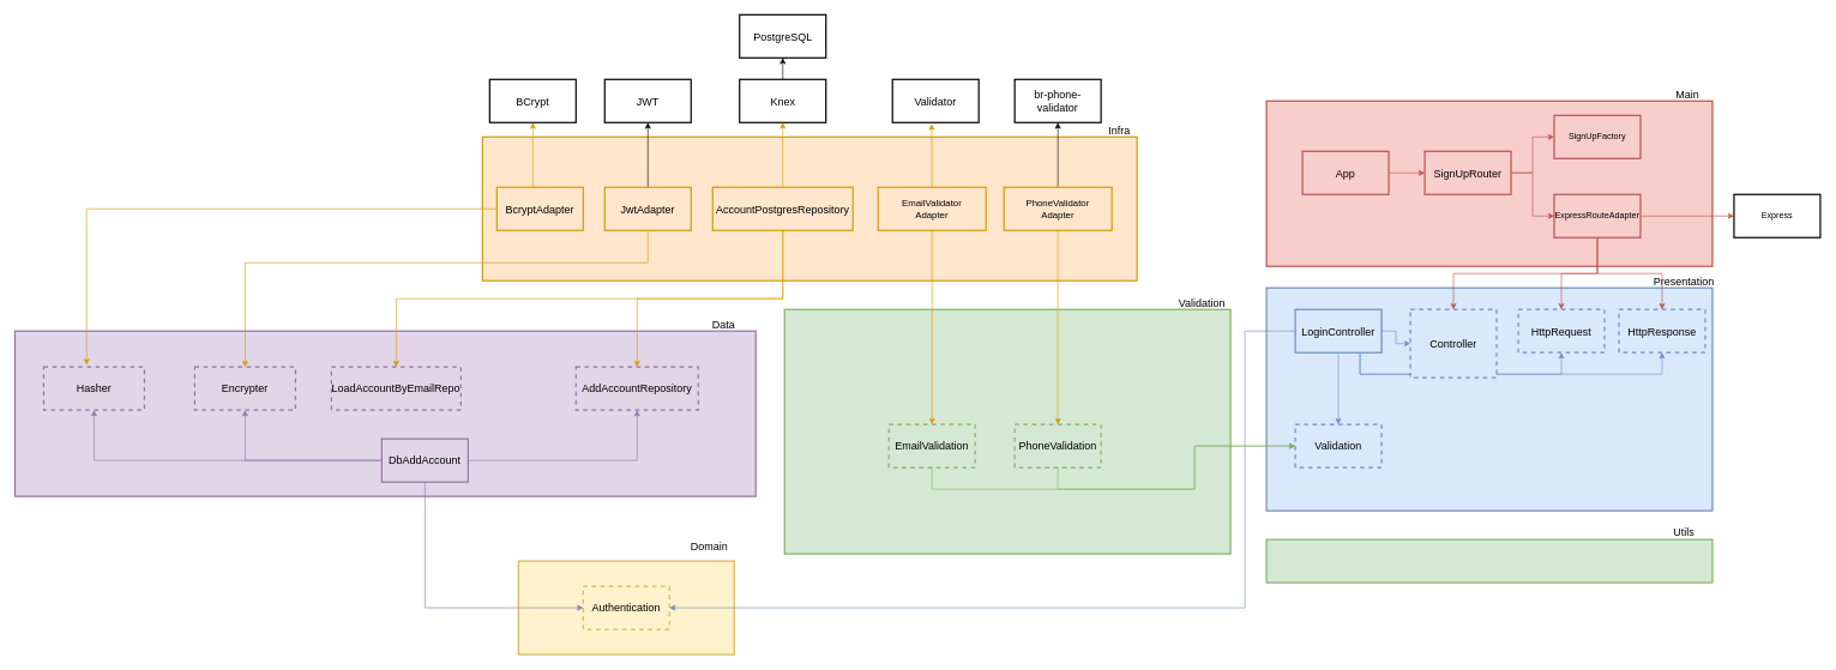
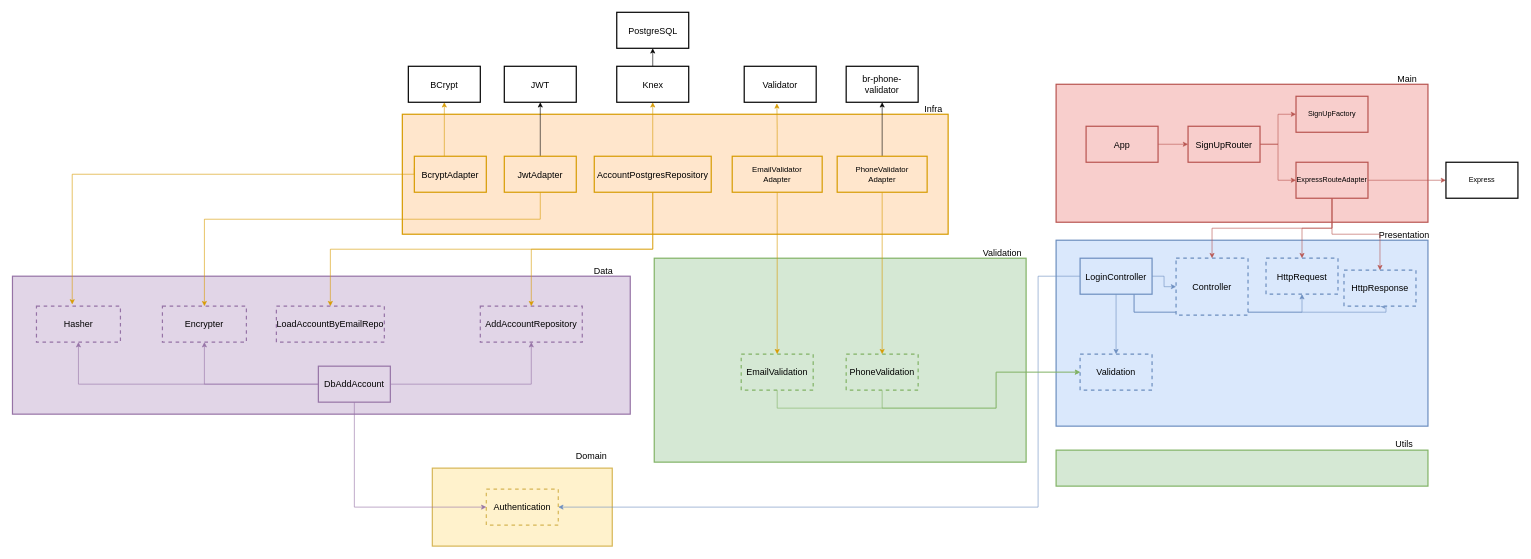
  <mxCell id="0" />
  <mxCell id="1" parent="0" />
  <mxCell id="2" value="" style="rounded=0;whiteSpace=wrap;html=1;strokeWidth=2;fillColor=#d5e8d4;strokeColor=#82b366;" parent="1" vertex="1"><mxGeometry x="1090" y="430" width="620" height="340" as="geometry" /></mxCell>
  <mxCell id="3" value="" style="rounded=0;whiteSpace=wrap;html=1;strokeWidth=2;fillColor=#fff2cc;strokeColor=#d6b656;" parent="1" vertex="1"><mxGeometry x="720" y="780" width="300" height="130" as="geometry" /></mxCell>
  <mxCell id="4" value="&lt;font style=&quot;font-size: 15px&quot;&gt;Domain&lt;/font&gt;" style="text;html=1;resizable=0;autosize=1;align=center;verticalAlign=middle;points=[];fillColor=none;strokeColor=none;rounded=0;dashed=1;" parent="1" vertex="1"><mxGeometry x="950" y="750" width="70" height="20" as="geometry" /></mxCell>
  <mxCell id="5" value="" style="rounded=0;whiteSpace=wrap;html=1;strokeWidth=2;fillColor=#dae8fc;strokeColor=#6c8ebf;" parent="1" vertex="1"><mxGeometry x="1760" y="400" width="620" height="310" as="geometry" /></mxCell>
  <mxCell id="6" value="&lt;font style=&quot;font-size: 15px&quot;&gt;Authentication&lt;/font&gt;" style="rounded=0;whiteSpace=wrap;html=1;strokeWidth=2;dashed=1;fillColor=#fff2cc;strokeColor=#d6b656;" parent="1" vertex="1"><mxGeometry x="810" y="815" width="120" height="60" as="geometry" /></mxCell>
  <mxCell id="7" style="edgeStyle=orthogonalEdgeStyle;rounded=0;orthogonalLoop=1;jettySize=auto;html=1;exitX=0;exitY=0.5;exitDx=0;exitDy=0;entryX=1;entryY=0.5;entryDx=0;entryDy=0;fillColor=#dae8fc;strokeColor=#6c8ebf;" parent="1" source="12" target="6" edge="1"><mxGeometry relative="1" as="geometry"><Array as="points"><mxPoint x="1730" y="460" /><mxPoint x="1730" y="845" /></Array></mxGeometry></mxCell>
  <mxCell id="8" style="edgeStyle=orthogonalEdgeStyle;rounded=0;orthogonalLoop=1;jettySize=auto;html=1;exitX=1;exitY=0.5;exitDx=0;exitDy=0;fillColor=#dae8fc;strokeColor=#6c8ebf;" parent="1" source="12" target="13" edge="1"><mxGeometry relative="1" as="geometry" /></mxCell>
  <mxCell id="9" style="edgeStyle=orthogonalEdgeStyle;rounded=0;orthogonalLoop=1;jettySize=auto;html=1;exitX=0.75;exitY=1;exitDx=0;exitDy=0;entryX=0.5;entryY=1;entryDx=0;entryDy=0;fillColor=#dae8fc;strokeColor=#6c8ebf;" parent="1" source="12" target="14" edge="1"><mxGeometry relative="1" as="geometry"><Array as="points"><mxPoint x="1890" y="520" /><mxPoint x="2170" y="520" /></Array></mxGeometry></mxCell>
  <mxCell id="10" style="edgeStyle=orthogonalEdgeStyle;rounded=0;orthogonalLoop=1;jettySize=auto;html=1;exitX=0.75;exitY=1;exitDx=0;exitDy=0;entryX=0.5;entryY=1;entryDx=0;entryDy=0;fillColor=#dae8fc;strokeColor=#6c8ebf;" parent="1" source="12" target="15" edge="1"><mxGeometry relative="1" as="geometry"><Array as="points"><mxPoint x="1890" y="520" /><mxPoint x="2310" y="520" /></Array></mxGeometry></mxCell>
  <mxCell id="11" style="edgeStyle=orthogonalEdgeStyle;rounded=0;orthogonalLoop=1;jettySize=auto;html=1;exitX=0.5;exitY=1;exitDx=0;exitDy=0;entryX=0.5;entryY=0;entryDx=0;entryDy=0;fillColor=#dae8fc;strokeColor=#6c8ebf;" parent="1" source="12" target="19" edge="1"><mxGeometry relative="1" as="geometry" /></mxCell>
  <mxCell id="12" value="&lt;font style=&quot;font-size: 15px&quot;&gt;LoginController&lt;/font&gt;" style="rounded=0;whiteSpace=wrap;html=1;strokeWidth=2;strokeColor=#6c8ebf;fillColor=#dae8fc;" parent="1" vertex="1"><mxGeometry x="1800" y="430" width="120" height="60" as="geometry" /></mxCell>
  <mxCell id="13" value="&lt;font style=&quot;font-size: 15px&quot;&gt;Controller&lt;/font&gt;" style="rounded=0;whiteSpace=wrap;html=1;strokeWidth=2;fillColor=#dae8fc;dashed=1;strokeColor=#6c8ebf;" parent="1" vertex="1"><mxGeometry x="1960" y="430" width="120" height="95" as="geometry" /></mxCell>
  <mxCell id="14" value="&lt;font style=&quot;font-size: 15px&quot;&gt;HttpRequest&lt;/font&gt;" style="rounded=0;whiteSpace=wrap;html=1;strokeWidth=2;fillColor=#dae8fc;dashed=1;strokeColor=#6c8ebf;" parent="1" vertex="1"><mxGeometry x="2110" y="430" width="120" height="60" as="geometry" /></mxCell>
- <mxCell id="15" value="&lt;font style=&quot;font-size: 15px&quot;&gt;HttpResponse&lt;/font&gt;" style="rounded=0;whiteSpace=wrap;html=1;strokeWidth=2;fillColor=#dae8fc;dashed=1;strokeColor=#6c8ebf;" parent="1" vertex="1"><mxGeometry x="2250" y="430" width="120" height="60" as="geometry" /></mxCell>
+ <mxCell id="15" value="&lt;font style=&quot;font-size: 15px&quot;&gt;HttpResponse&lt;/font&gt;" style="rounded=0;whiteSpace=wrap;html=1;strokeWidth=2;fillColor=#dae8fc;dashed=1;strokeColor=#6c8ebf;" parent="1" vertex="1"><mxGeometry x="2240" y="450" width="120" height="60" as="geometry" /></mxCell>
  <mxCell id="16" value="&lt;font style=&quot;font-size: 15px&quot;&gt;Presentation&lt;/font&gt;" style="text;html=1;resizable=0;autosize=1;align=center;verticalAlign=middle;points=[];fillColor=none;strokeColor=none;rounded=0;dashed=1;" parent="1" vertex="1"><mxGeometry x="2290" y="380" width="100" height="20" as="geometry" /></mxCell>
  <mxCell id="17" value="" style="rounded=0;whiteSpace=wrap;html=1;strokeWidth=2;fillColor=#d5e8d4;strokeColor=#82b366;" parent="1" vertex="1"><mxGeometry x="1760" y="750" width="620" height="60" as="geometry" /></mxCell>
  <mxCell id="18" value="&lt;font style=&quot;font-size: 15px&quot;&gt;Utils&lt;/font&gt;" style="text;html=1;resizable=0;autosize=1;align=center;verticalAlign=middle;points=[];fillColor=none;strokeColor=none;rounded=0;dashed=1;" parent="1" vertex="1"><mxGeometry x="2320" y="730" width="40" height="20" as="geometry" /></mxCell>
  <mxCell id="19" value="&lt;font style=&quot;font-size: 15px&quot;&gt;Validation&lt;br&gt;&lt;/font&gt;" style="rounded=0;whiteSpace=wrap;html=1;strokeWidth=2;fillColor=#dae8fc;dashed=1;strokeColor=#6c8ebf;" parent="1" vertex="1"><mxGeometry x="1800" y="590" width="120" height="60" as="geometry" /></mxCell>
  <mxCell id="20" value="&lt;span style=&quot;font-size: 15px&quot;&gt;EmailValidation&lt;/span&gt;" style="rounded=0;whiteSpace=wrap;html=1;strokeWidth=2;fillColor=#d5e8d4;dashed=1;strokeColor=#82b366;" parent="1" vertex="1"><mxGeometry x="1235" y="590" width="120" height="60" as="geometry" /></mxCell>
  <mxCell id="21" value="" style="rounded=0;whiteSpace=wrap;html=1;strokeWidth=2;fillColor=#f8cecc;strokeColor=#b85450;" parent="1" vertex="1"><mxGeometry x="1760" width="620" height="230" as="geometry" y="140" /></mxCell>
  <mxCell id="22" style="edgeStyle=orthogonalEdgeStyle;rounded=0;orthogonalLoop=1;jettySize=auto;html=1;exitX=1;exitY=0.5;exitDx=0;exitDy=0;entryX=0;entryY=0.5;entryDx=0;entryDy=0;fillColor=#f8cecc;strokeColor=#b85450;" parent="1" source="23" target="26" edge="1"><mxGeometry relative="1" as="geometry" /></mxCell>
  <mxCell id="23" value="&lt;font style=&quot;font-size: 15px&quot;&gt;App&lt;/font&gt;" style="rounded=0;whiteSpace=wrap;html=1;strokeWidth=2;fillColor=#f8cecc;strokeColor=#b85450;" parent="1" vertex="1"><mxGeometry x="1810" y="210" width="120" height="60" as="geometry" /></mxCell>
  <mxCell id="24" style="edgeStyle=orthogonalEdgeStyle;rounded=0;orthogonalLoop=1;jettySize=auto;html=1;exitX=1;exitY=0.5;exitDx=0;exitDy=0;entryX=0;entryY=0.5;entryDx=0;entryDy=0;fillColor=#f8cecc;strokeColor=#b85450;" parent="1" source="26" target="27" edge="1"><mxGeometry relative="1" as="geometry" /></mxCell>
  <mxCell id="25" style="edgeStyle=orthogonalEdgeStyle;rounded=0;orthogonalLoop=1;jettySize=auto;html=1;exitX=1;exitY=0.5;exitDx=0;exitDy=0;entryX=0;entryY=0.5;entryDx=0;entryDy=0;fillColor=#f8cecc;strokeColor=#b85450;" parent="1" source="26" target="32" edge="1"><mxGeometry relative="1" as="geometry" /></mxCell>
  <mxCell id="26" value="&lt;font style=&quot;font-size: 15px&quot;&gt;SignUpRouter&lt;/font&gt;" style="rounded=0;whiteSpace=wrap;html=1;strokeWidth=2;fillColor=#f8cecc;strokeColor=#b85450;" parent="1" vertex="1"><mxGeometry x="1980" y="210" width="120" height="60" as="geometry" /></mxCell>
  <mxCell id="27" value="SignUpFactory" style="rounded=0;whiteSpace=wrap;html=1;strokeWidth=2;fillColor=#f8cecc;strokeColor=#b85450;" parent="1" vertex="1"><mxGeometry x="2160" y="160" width="120" height="60" as="geometry" /></mxCell>
  <mxCell id="28" style="edgeStyle=orthogonalEdgeStyle;rounded=0;orthogonalLoop=1;jettySize=auto;html=1;exitX=1;exitY=0.5;exitDx=0;exitDy=0;entryX=0;entryY=0.5;entryDx=0;entryDy=0;fillColor=#f8cecc;strokeColor=#b85450;" parent="1" source="32" target="33" edge="1"><mxGeometry relative="1" as="geometry" /></mxCell>
  <mxCell id="29" style="edgeStyle=orthogonalEdgeStyle;rounded=0;orthogonalLoop=1;jettySize=auto;html=1;exitX=0.5;exitY=1;exitDx=0;exitDy=0;entryX=0.5;entryY=0;entryDx=0;entryDy=0;fillColor=#f8cecc;strokeColor=#b85450;" parent="1" source="32" target="13" edge="1"><mxGeometry relative="1" as="geometry" /></mxCell>
  <mxCell id="30" style="edgeStyle=orthogonalEdgeStyle;rounded=0;orthogonalLoop=1;jettySize=auto;html=1;exitX=0.5;exitY=1;exitDx=0;exitDy=0;entryX=0.5;entryY=0;entryDx=0;entryDy=0;fillColor=#f8cecc;strokeColor=#b85450;" parent="1" source="32" target="14" edge="1"><mxGeometry relative="1" as="geometry" /></mxCell>
  <mxCell id="31" style="edgeStyle=orthogonalEdgeStyle;rounded=0;orthogonalLoop=1;jettySize=auto;html=1;exitX=0.5;exitY=1;exitDx=0;exitDy=0;entryX=0.5;entryY=0;entryDx=0;entryDy=0;fillColor=#f8cecc;strokeColor=#b85450;" parent="1" source="32" target="15" edge="1"><mxGeometry relative="1" as="geometry" /></mxCell>
  <mxCell id="32" value="ExpressRouteAdapter" style="rounded=0;whiteSpace=wrap;html=1;strokeWidth=2;fillColor=#f8cecc;strokeColor=#b85450;" parent="1" vertex="1"><mxGeometry x="2160" y="270" width="120" height="60" as="geometry" /></mxCell>
  <mxCell id="33" value="Express&lt;br&gt;" style="rounded=0;whiteSpace=wrap;html=1;strokeWidth=2;fillColor=#ffffff;gradientColor=none;" parent="1" vertex="1"><mxGeometry x="2410" y="270" width="120" height="60" as="geometry" /></mxCell>
  <mxCell id="34" value="&lt;font style=&quot;font-size: 15px&quot;&gt;Main&lt;/font&gt;" style="text;html=1;resizable=0;autosize=1;align=center;verticalAlign=middle;points=[];fillColor=none;strokeColor=none;rounded=0;dashed=1;" parent="1" vertex="1"><mxGeometry x="2320" y="120" width="50" height="20" as="geometry" /></mxCell>
  <mxCell id="35" value="" style="rounded=0;whiteSpace=wrap;html=1;strokeWidth=2;fillColor=#e1d5e7;strokeColor=#9673a6;" parent="1" vertex="1"><mxGeometry x="20" y="460" width="1030" height="230" as="geometry" /></mxCell>
  <mxCell id="36" value="&lt;font style=&quot;font-size: 15px&quot;&gt;Data&lt;/font&gt;" style="text;html=1;resizable=0;autosize=1;align=center;verticalAlign=middle;points=[];fillColor=none;strokeColor=none;rounded=0;dashed=1;" parent="1" vertex="1"><mxGeometry x="980" y="440" width="50" height="20" as="geometry" /></mxCell>
  <mxCell id="37" value="&lt;font style=&quot;font-size: 15px&quot;&gt;Hasher&lt;/font&gt;" style="rounded=0;whiteSpace=wrap;html=1;strokeWidth=2;fillColor=#e1d5e7;strokeColor=#9673a6;dashed=1;" parent="1" vertex="1"><mxGeometry x="60" y="510" width="140" height="60" as="geometry" /></mxCell>
  <mxCell id="38" value="&lt;font style=&quot;font-size: 15px&quot;&gt;AddAccountRepository&lt;/font&gt;" style="rounded=0;whiteSpace=wrap;html=1;strokeWidth=2;fillColor=#e1d5e7;strokeColor=#9673a6;dashed=1;" parent="1" vertex="1"><mxGeometry x="800" y="510" width="170" height="60" as="geometry" /></mxCell>
  <mxCell id="39" style="edgeStyle=orthogonalEdgeStyle;rounded=0;orthogonalLoop=1;jettySize=auto;html=1;exitX=0;exitY=0.5;exitDx=0;exitDy=0;entryX=0.5;entryY=1;entryDx=0;entryDy=0;fillColor=#e1d5e7;strokeColor=#9673a6;" parent="1" source="43" target="37" edge="1"><mxGeometry relative="1" as="geometry"><mxPoint x="350" y="635" as="sourcePoint" /></mxGeometry></mxCell>
  <mxCell id="40" style="edgeStyle=orthogonalEdgeStyle;rounded=0;orthogonalLoop=1;jettySize=auto;html=1;exitX=1;exitY=0.5;exitDx=0;exitDy=0;entryX=0.5;entryY=1;entryDx=0;entryDy=0;fillColor=#e1d5e7;strokeColor=#9673a6;" parent="1" source="43" target="38" edge="1"><mxGeometry relative="1" as="geometry" /></mxCell>
  <mxCell id="41" style="edgeStyle=orthogonalEdgeStyle;rounded=0;orthogonalLoop=1;jettySize=auto;html=1;exitX=0.5;exitY=1;exitDx=0;exitDy=0;entryX=0;entryY=0.5;entryDx=0;entryDy=0;fillColor=#e1d5e7;strokeColor=#9673a6;" parent="1" source="43" target="6" edge="1"><mxGeometry relative="1" as="geometry" /></mxCell>
  <mxCell id="42" style="edgeStyle=orthogonalEdgeStyle;rounded=0;orthogonalLoop=1;jettySize=auto;html=1;exitX=0;exitY=0.5;exitDx=0;exitDy=0;fillColor=#e1d5e7;strokeColor=#9673a6;" parent="1" source="43" target="58" edge="1"><mxGeometry relative="1" as="geometry"><mxPoint x="350" y="620" as="sourcePoint" /></mxGeometry></mxCell>
  <mxCell id="43" value="&lt;font style=&quot;font-size: 15px&quot;&gt;DbAddAccount&lt;br&gt;&lt;/font&gt;" style="rounded=0;whiteSpace=wrap;html=1;strokeWidth=2;fillColor=#e1d5e7;strokeColor=#9673a6;" parent="1" vertex="1"><mxGeometry x="530" y="610" width="120" height="60" as="geometry" /></mxCell>
  <mxCell id="44" value="" style="rounded=0;whiteSpace=wrap;html=1;strokeWidth=2;fillColor=#ffe6cc;strokeColor=#d79b00;" parent="1" vertex="1"><mxGeometry x="670" y="190" width="910" height="200" as="geometry" /></mxCell>
  <mxCell id="45" value="&lt;font style=&quot;font-size: 15px&quot;&gt;Infra&lt;/font&gt;" style="text;html=1;resizable=0;autosize=1;align=center;verticalAlign=middle;points=[];fillColor=none;strokeColor=none;rounded=0;dashed=1;" parent="1" vertex="1"><mxGeometry x="1530" y="170" width="50" height="20" as="geometry" /></mxCell>
  <mxCell id="46" style="edgeStyle=orthogonalEdgeStyle;rounded=0;orthogonalLoop=1;jettySize=auto;html=1;exitX=0;exitY=0.5;exitDx=0;exitDy=0;entryX=0.5;entryY=1;entryDx=0;entryDy=0;fillColor=#ffe6cc;strokeColor=#d79b00;" parent="1" source="47" target="48" edge="1"><mxGeometry relative="1" as="geometry"><mxPoint x="820" y="100" as="targetPoint" /><Array as="points"><mxPoint x="690" y="280" /><mxPoint x="740" y="280" /></Array></mxGeometry></mxCell>
  <mxCell id="47" value="&lt;font style=&quot;font-size: 15px&quot;&gt;BcryptAdapter&lt;/font&gt;" style="rounded=0;whiteSpace=wrap;html=1;strokeWidth=2;fillColor=#ffe6cc;strokeColor=#d79b00;" parent="1" vertex="1"><mxGeometry x="690" y="260" width="120" height="60" as="geometry" /></mxCell>
  <mxCell id="48" value="&lt;font style=&quot;font-size: 15px&quot;&gt;BCrypt&lt;/font&gt;" style="rounded=0;whiteSpace=wrap;html=1;strokeWidth=2;fillColor=#ffffff;gradientColor=none;" parent="1" vertex="1"><mxGeometry x="680" y="110" width="120" height="60" as="geometry" /></mxCell>
  <mxCell id="49" style="edgeStyle=orthogonalEdgeStyle;rounded=0;orthogonalLoop=1;jettySize=auto;html=1;exitX=0.5;exitY=1;exitDx=0;exitDy=0;fillColor=#ffe6cc;strokeColor=#d79b00;" parent="1" source="52" target="38" edge="1"><mxGeometry relative="1" as="geometry" /></mxCell>
  <mxCell id="50" style="edgeStyle=orthogonalEdgeStyle;rounded=0;orthogonalLoop=1;jettySize=auto;html=1;exitX=0.5;exitY=0;exitDx=0;exitDy=0;entryX=0.5;entryY=1;entryDx=0;entryDy=0;fillColor=#ffe6cc;strokeColor=#d79b00;" parent="1" source="52" target="54" edge="1"><mxGeometry relative="1" as="geometry" /></mxCell>
  <mxCell id="51" style="edgeStyle=orthogonalEdgeStyle;rounded=0;orthogonalLoop=1;jettySize=auto;html=1;exitX=0.5;exitY=1;exitDx=0;exitDy=0;entryX=0.5;entryY=0;entryDx=0;entryDy=0;fillColor=#ffe6cc;strokeColor=#d79b00;" parent="1" source="52" target="60" edge="1"><mxGeometry relative="1" as="geometry" /></mxCell>
  <mxCell id="52" value="&lt;font style=&quot;font-size: 15px&quot;&gt;AccountPostgresRepository&lt;/font&gt;" style="rounded=0;whiteSpace=wrap;html=1;strokeWidth=2;fillColor=#ffe6cc;strokeColor=#d79b00;" parent="1" vertex="1"><mxGeometry x="990" y="260" width="195" height="60" as="geometry" /></mxCell>
  <mxCell id="53" style="edgeStyle=orthogonalEdgeStyle;rounded=0;orthogonalLoop=1;jettySize=auto;html=1;exitX=0.5;exitY=0;exitDx=0;exitDy=0;entryX=0.5;entryY=1;entryDx=0;entryDy=0;" parent="1" source="54" target="62" edge="1"><mxGeometry relative="1" as="geometry" /></mxCell>
  <mxCell id="54" value="&lt;span style=&quot;font-size: 15px ; text-align: left ; background-color: rgb(255 , 255 , 255)&quot;&gt;Knex&lt;br&gt;&lt;/span&gt;" style="rounded=0;whiteSpace=wrap;html=1;strokeWidth=2;fillColor=#ffffff;gradientColor=none;" parent="1" vertex="1"><mxGeometry x="1027.5" y="110" width="120" height="60" as="geometry" /></mxCell>
  <mxCell id="55" style="edgeStyle=orthogonalEdgeStyle;rounded=0;orthogonalLoop=1;jettySize=auto;html=1;exitX=0.5;exitY=0;exitDx=0;exitDy=0;" parent="1" source="57" target="59" edge="1"><mxGeometry relative="1" as="geometry" /></mxCell>
  <mxCell id="56" style="edgeStyle=orthogonalEdgeStyle;rounded=0;orthogonalLoop=1;jettySize=auto;html=1;exitX=0.5;exitY=1;exitDx=0;exitDy=0;entryX=0.5;entryY=0;entryDx=0;entryDy=0;fillColor=#ffe6cc;strokeColor=#d79b00;" parent="1" source="57" target="58" edge="1"><mxGeometry relative="1" as="geometry"><mxPoint x="720" y="315" as="sourcePoint" /><Array as="points"><mxPoint x="900" y="365" /><mxPoint x="340" y="365" /></Array></mxGeometry></mxCell>
  <mxCell id="57" value="&lt;font style=&quot;font-size: 15px&quot;&gt;JwtAdapter&lt;/font&gt;" style="rounded=0;whiteSpace=wrap;html=1;strokeWidth=2;fillColor=#ffe6cc;strokeColor=#d79b00;" parent="1" vertex="1"><mxGeometry x="840" y="260" width="120" height="60" as="geometry" /></mxCell>
  <mxCell id="58" value="&lt;font style=&quot;font-size: 15px&quot;&gt;Encrypter&lt;/font&gt;" style="rounded=0;whiteSpace=wrap;html=1;strokeWidth=2;fillColor=#e1d5e7;strokeColor=#9673a6;dashed=1;" parent="1" vertex="1"><mxGeometry x="270" y="510" width="140" height="60" as="geometry" /></mxCell>
  <mxCell id="59" value="&lt;font style=&quot;font-size: 15px&quot;&gt;JWT&lt;/font&gt;" style="rounded=0;whiteSpace=wrap;html=1;strokeWidth=2;fillColor=#ffffff;gradientColor=none;" parent="1" vertex="1"><mxGeometry x="840" y="110" width="120" height="60" as="geometry" /></mxCell>
  <mxCell id="60" value="&lt;span style=&quot;font-size: 15px&quot;&gt;LoadAccountByEmailRepo&lt;br&gt;&lt;/span&gt;" style="rounded=0;whiteSpace=wrap;html=1;strokeWidth=2;fillColor=#e1d5e7;strokeColor=#9673a6;dashed=1;" parent="1" vertex="1"><mxGeometry x="460" y="510" width="180" height="60" as="geometry" /></mxCell>
  <mxCell id="61" value="&lt;font style=&quot;font-size: 15px&quot;&gt;Validation&lt;br&gt;&lt;/font&gt;" style="text;html=1;resizable=0;autosize=1;align=center;verticalAlign=middle;points=[];fillColor=none;strokeColor=none;rounded=0;dashed=1;" parent="1" vertex="1"><mxGeometry x="1630" y="410" width="80" height="20" as="geometry" /></mxCell>
  <mxCell id="62" value="&lt;span style=&quot;font-size: 15px ; text-align: left ; background-color: rgb(255 , 255 , 255)&quot;&gt;PostgreSQL&lt;br&gt;&lt;/span&gt;" style="rounded=0;whiteSpace=wrap;html=1;strokeWidth=2;fillColor=#ffffff;gradientColor=none;" parent="1" vertex="1"><mxGeometry x="1027.5" y="20" width="120" height="60" as="geometry" /></mxCell>
  <mxCell id="63" style="edgeStyle=orthogonalEdgeStyle;rounded=0;orthogonalLoop=1;jettySize=auto;html=1;exitX=0.5;exitY=1;exitDx=0;exitDy=0;entryX=0.5;entryY=0;entryDx=0;entryDy=0;fillColor=#ffe6cc;strokeColor=#d79b00;" parent="1" source="65" target="20" edge="1"><mxGeometry relative="1" as="geometry"><Array as="points"><mxPoint x="1295" y="320" /><mxPoint x="1295" y="590" /></Array></mxGeometry></mxCell>
  <mxCell id="64" style="edgeStyle=orthogonalEdgeStyle;rounded=0;orthogonalLoop=1;jettySize=auto;html=1;exitX=0.5;exitY=0;exitDx=0;exitDy=0;fillColor=#ffe6cc;strokeColor=#d79b00;entryX=0.454;entryY=1.033;entryDx=0;entryDy=0;entryPerimeter=0;" parent="1" source="65" target="66" edge="1"><mxGeometry relative="1" as="geometry"><mxPoint x="1295" y="180" as="targetPoint" /></mxGeometry></mxCell>
  <mxCell id="65" value="&lt;span style=&quot;font-size: 13px&quot;&gt;EmailValidator&lt;br&gt;Adapter&lt;/span&gt;" style="rounded=0;whiteSpace=wrap;html=1;strokeWidth=2;fillColor=#ffe6cc;strokeColor=#d79b00;" parent="1" vertex="1"><mxGeometry x="1220" y="260" width="150" height="60" as="geometry" /></mxCell>
  <mxCell id="66" value="&lt;span style=&quot;font-size: 15px ; text-align: left ; background-color: rgb(255 , 255 , 255)&quot;&gt;Validator&lt;br&gt;&lt;/span&gt;" style="rounded=0;whiteSpace=wrap;html=1;strokeWidth=2;fillColor=#ffffff;gradientColor=none;" parent="1" vertex="1"><mxGeometry x="1240" y="110" width="120" height="60" as="geometry" /></mxCell>
  <mxCell id="67" style="edgeStyle=orthogonalEdgeStyle;rounded=0;orthogonalLoop=1;jettySize=auto;html=1;exitX=0.5;exitY=1;exitDx=0;exitDy=0;entryX=0;entryY=0.5;entryDx=0;entryDy=0;fillColor=#d5e8d4;strokeColor=#82b366;" parent="1" source="20" target="19" edge="1"><mxGeometry relative="1" as="geometry"><Array as="points"><mxPoint x="1295" y="680" /><mxPoint x="1660" y="680" /><mxPoint x="1660" y="620" /></Array></mxGeometry></mxCell>
  <mxCell id="68" style="edgeStyle=orthogonalEdgeStyle;rounded=0;orthogonalLoop=1;jettySize=auto;html=1;exitX=0;exitY=0.5;exitDx=0;exitDy=0;entryX=0.426;entryY=-0.049;entryDx=0;entryDy=0;entryPerimeter=0;fillColor=#ffe6cc;strokeColor=#d79b00;" parent="1" source="47" target="37" edge="1"><mxGeometry relative="1" as="geometry"><mxPoint x="510" y="285" as="sourcePoint" /><Array as="points"><mxPoint x="120" y="290" /></Array></mxGeometry></mxCell>
  <mxCell id="69" style="edgeStyle=orthogonalEdgeStyle;rounded=0;orthogonalLoop=1;jettySize=auto;html=1;exitX=0.5;exitY=1;exitDx=0;exitDy=0;fillColor=#d5e8d4;strokeColor=#82b366;" edge="1" parent="1" source="70" target="19"><mxGeometry relative="1" as="geometry"><Array as="points"><mxPoint x="1470" y="680" /><mxPoint x="1660" y="680" /><mxPoint x="1660" y="620" /></Array></mxGeometry></mxCell>
  <mxCell id="70" value="&lt;span style=&quot;font-size: 15px&quot;&gt;PhoneValidation&lt;/span&gt;" style="rounded=0;whiteSpace=wrap;html=1;strokeWidth=2;fillColor=#d5e8d4;dashed=1;strokeColor=#82b366;" vertex="1" parent="1"><mxGeometry x="1410" y="590" width="120" height="60" as="geometry" /></mxCell>
  <mxCell id="71" style="edgeStyle=orthogonalEdgeStyle;rounded=0;orthogonalLoop=1;jettySize=auto;html=1;exitX=0.5;exitY=1;exitDx=0;exitDy=0;fillColor=#ffe6cc;strokeColor=#d79b00;" edge="1" parent="1" source="73" target="70"><mxGeometry relative="1" as="geometry" /></mxCell>
  <mxCell id="72" style="edgeStyle=orthogonalEdgeStyle;rounded=0;orthogonalLoop=1;jettySize=auto;html=1;exitX=0.5;exitY=0;exitDx=0;exitDy=0;entryX=0.5;entryY=1;entryDx=0;entryDy=0;" edge="1" parent="1" source="73" target="74"><mxGeometry relative="1" as="geometry" /></mxCell>
  <mxCell id="73" value="&lt;span style=&quot;font-size: 13px&quot;&gt;PhoneValidator&lt;br&gt;Adapter&lt;/span&gt;" style="rounded=0;whiteSpace=wrap;html=1;strokeWidth=2;fillColor=#ffe6cc;strokeColor=#d79b00;" vertex="1" parent="1"><mxGeometry x="1395" y="260" width="150" height="60" as="geometry" /></mxCell>
  <mxCell id="74" value="&lt;span style=&quot;font-size: 15px ; text-align: left ; background-color: rgb(255 , 255 , 255)&quot;&gt;br-phone-validator&lt;br&gt;&lt;/span&gt;" style="rounded=0;whiteSpace=wrap;html=1;strokeWidth=2;fillColor=#ffffff;gradientColor=none;" vertex="1" parent="1"><mxGeometry x="1410" y="110" width="120" height="60" as="geometry" /></mxCell>
